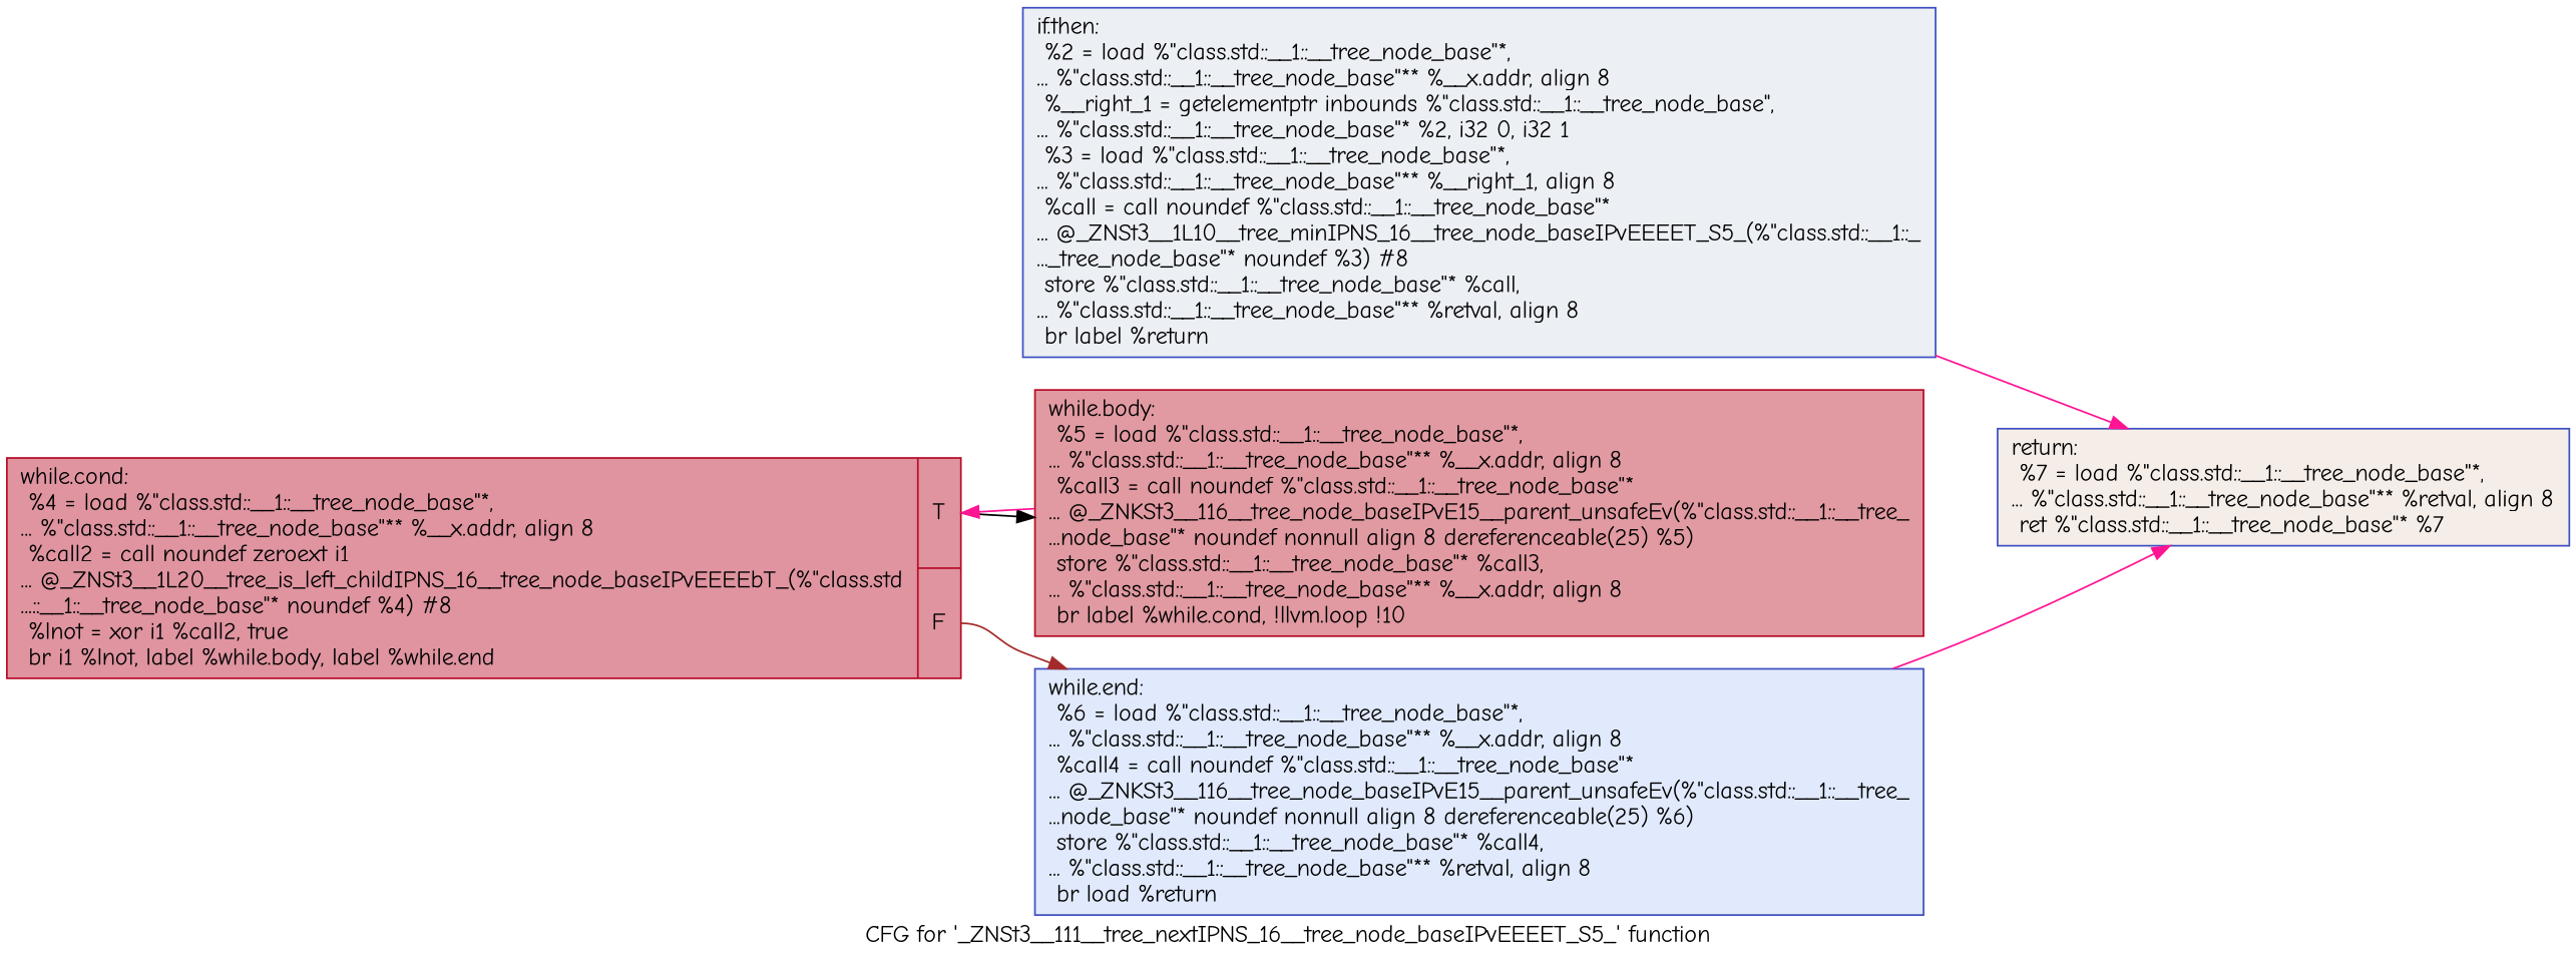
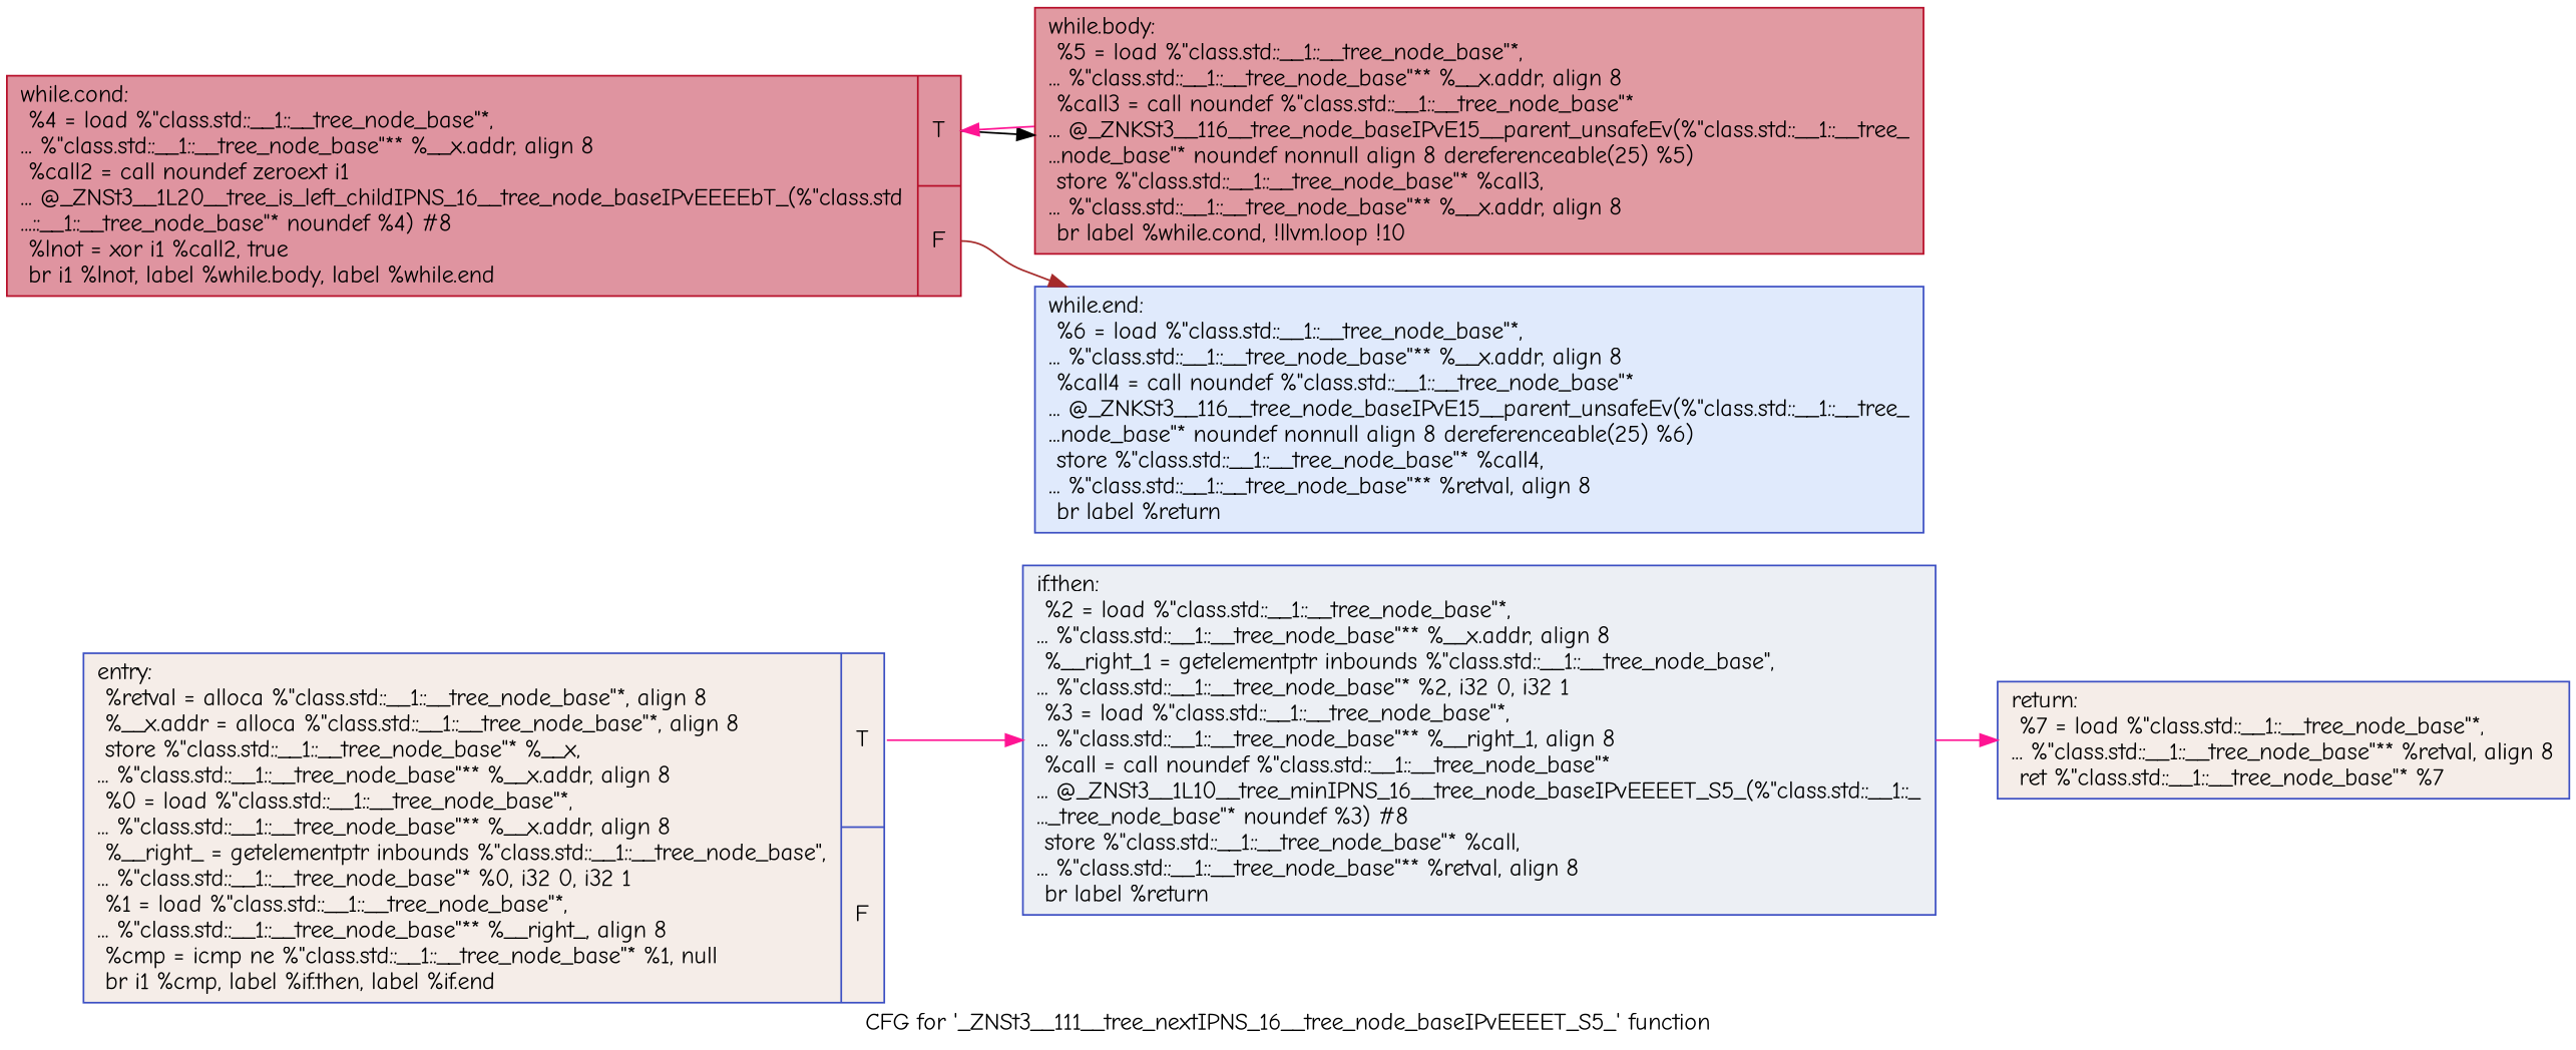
  digraph {
    fontname="Comic Neue"
    label="CFG for '_ZNSt3__111__tree_nextIPNS_16__tree_node_baseIPvEEEET_S5_' function"
    rankdir=LR
    node [color="#3d50c3ff" fillcolor="#e8d6cc70" fontname="Comic Neue" shape=record style=filled]
    edge [color=deeppink fontname="Comic Neue"]
+   n1 [label="{entry:\l  %retval = alloca %\"class.std::__1::__tree_node_base\"*, align 8\l  %__x.addr = alloca %\"class.std::__1::__tree_node_base\"*, align 8\l  store %\"class.std::__1::__tree_node_base\"* %__x,\l... %\"class.std::__1::__tree_node_base\"** %__x.addr, align 8\l  %0 = load %\"class.std::__1::__tree_node_base\"*,\l... %\"class.std::__1::__tree_node_base\"** %__x.addr, align 8\l  %__right_ = getelementptr inbounds %\"class.std::__1::__tree_node_base\",\l... %\"class.std::__1::__tree_node_base\"* %0, i32 0, i32 1\l  %1 = load %\"class.std::__1::__tree_node_base\"*,\l... %\"class.std::__1::__tree_node_base\"** %__right_, align 8\l  %cmp = icmp ne %\"class.std::__1::__tree_node_base\"* %1, null\l  br i1 %cmp, label %if.then, label %if.end\l|{<s0>T|<s1>F}}"]
    n2 [fillcolor="#d4dbe670" label="{if.then:                                          \l  %2 = load %\"class.std::__1::__tree_node_base\"*,\l... %\"class.std::__1::__tree_node_base\"** %__x.addr, align 8\l  %__right_1 = getelementptr inbounds %\"class.std::__1::__tree_node_base\",\l... %\"class.std::__1::__tree_node_base\"* %2, i32 0, i32 1\l  %3 = load %\"class.std::__1::__tree_node_base\"*,\l... %\"class.std::__1::__tree_node_base\"** %__right_1, align 8\l  %call = call noundef %\"class.std::__1::__tree_node_base\"*\l... @_ZNSt3__1L10__tree_minIPNS_16__tree_node_baseIPvEEEET_S5_(%\"class.std::__1::_\l..._tree_node_base\"* noundef %3) #8\l  store %\"class.std::__1::__tree_node_base\"* %call,\l... %\"class.std::__1::__tree_node_base\"** %retval, align 8\l  br label %return\l}"]
    n3 [label="{return:                                           \l  %7 = load %\"class.std::__1::__tree_node_base\"*,\l... %\"class.std::__1::__tree_node_base\"** %retval, align 8\l  ret %\"class.std::__1::__tree_node_base\"* %7\l}"]
    n4 [color="#b70d28ff" fillcolor="#b70d2870" label="{while.cond:                                       \l  %4 = load %\"class.std::__1::__tree_node_base\"*,\l... %\"class.std::__1::__tree_node_base\"** %__x.addr, align 8\l  %call2 = call noundef zeroext i1\l... @_ZNSt3__1L20__tree_is_left_childIPNS_16__tree_node_baseIPvEEEEbT_(%\"class.std\l...::__1::__tree_node_base\"* noundef %4) #8\l  %lnot = xor i1 %call2, true\l  br i1 %lnot, label %while.body, label %while.end\l|{<s0>T|<s1>F}}"]
    n5 [color="#b70d28ff" fillcolor="#bb1b2c70" label="{while.body:                                       \l  %5 = load %\"class.std::__1::__tree_node_base\"*,\l... %\"class.std::__1::__tree_node_base\"** %__x.addr, align 8\l  %call3 = call noundef %\"class.std::__1::__tree_node_base\"*\l... @_ZNKSt3__116__tree_node_baseIPvE15__parent_unsafeEv(%\"class.std::__1::__tree_\l...node_base\"* noundef nonnull align 8 dereferenceable(25) %5)\l  store %\"class.std::__1::__tree_node_base\"* %call3,\l... %\"class.std::__1::__tree_node_base\"** %__x.addr, align 8\l  br label %while.cond, !llvm.loop !10\l}"]
-   n6 [fillcolor="#b9d0f970" label="{while.end:                                        \l  %6 = load %\"class.std::__1::__tree_node_base\"*,\l... %\"class.std::__1::__tree_node_base\"** %__x.addr, align 8\l  %call4 = call noundef %\"class.std::__1::__tree_node_base\"*\l... @_ZNKSt3__116__tree_node_baseIPvE15__parent_unsafeEv(%\"class.std::__1::__tree_\l...node_base\"* noundef nonnull align 8 dereferenceable(25) %6)\l  store %\"class.std::__1::__tree_node_base\"* %call4,\l... %\"class.std::__1::__tree_node_base\"** %retval, align 8\l  br load %return\l}"]
+   n6 [fillcolor="#b9d0f970" label="{while.end:                                        \l  %6 = load %\"class.std::__1::__tree_node_base\"*,\l... %\"class.std::__1::__tree_node_base\"** %__x.addr, align 8\l  %call4 = call noundef %\"class.std::__1::__tree_node_base\"*\l... @_ZNKSt3__116__tree_node_baseIPvE15__parent_unsafeEv(%\"class.std::__1::__tree_\l...node_base\"* noundef nonnull align 8 dereferenceable(25) %6)\l  store %\"class.std::__1::__tree_node_base\"* %call4,\l... %\"class.std::__1::__tree_node_base\"** %retval, align 8\l  br label %return\l}"]
+   n1 -> n2 [tailport=s0]
    n2 -> n3
    n4 -> n5 [color=black tailport=s0]
    n4 -> n6 [color=brown tailport=s1]
    n5 -> n4
-   n6 -> n3
  }
